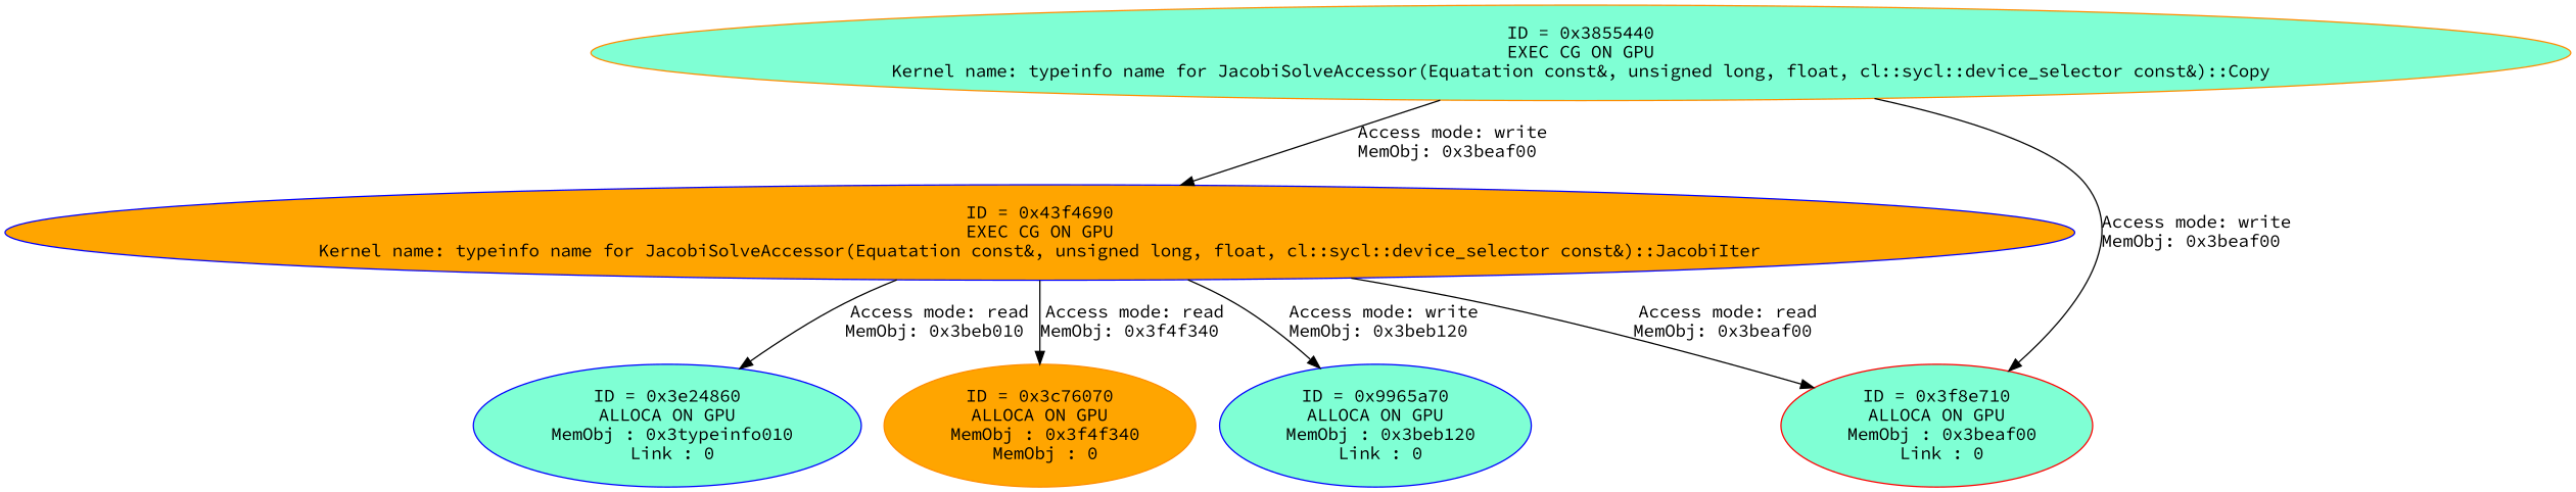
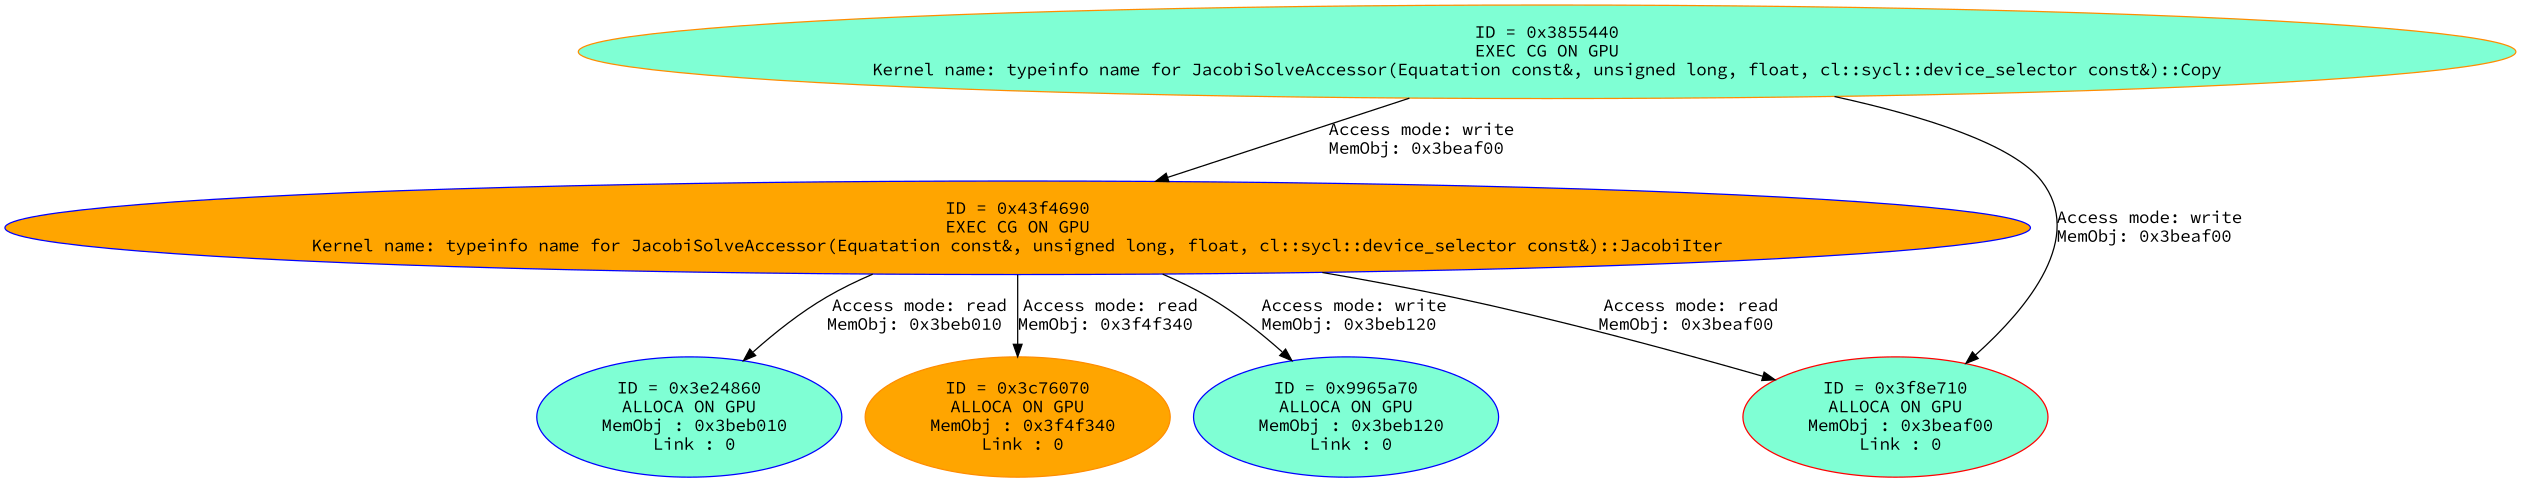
  strict digraph {
    fontname="Source Code Pro"
    node [color=blue fillcolor=aquamarine fontname="Source Code Pro" style=filled]
    edge [fontname="Source Code Pro"]
    n1 [color=darkorange label="ID = 0x3855440\nEXEC CG ON GPU\nKernel name: typeinfo name for JacobiSolveAccessor(Equatation const&, unsigned long, float, cl::sycl::device_selector const&)::Copy\n"]
    n2 [fillcolor=orange label="ID = 0x43f4690\nEXEC CG ON GPU\nKernel name: typeinfo name for JacobiSolveAccessor(Equatation const&, unsigned long, float, cl::sycl::device_selector const&)::JacobiIter\n"]
    n3 [color=red label="ID = 0x3f8e710\nALLOCA ON GPU\n MemObj : 0x3beaf00\n Link : 0\n"]
-   n4 [label="ID = 0x3e24860\nALLOCA ON GPU\n MemObj : 0x3typeinfo010\n Link : 0\n"]
-   n5 [color=darkorange fillcolor=orange label="ID = 0x3c76070\nALLOCA ON GPU\n MemObj : 0x3f4f340\n MemObj : 0\n"]
+   n4 [label="ID = 0x3e24860\nALLOCA ON GPU\n MemObj : 0x3beb010\n Link : 0\n"]
+   n5 [color=darkorange fillcolor=orange label="ID = 0x3c76070\nALLOCA ON GPU\n MemObj : 0x3f4f340\n Link : 0\n"]
    n6 [label="ID = 0x9965a70\nALLOCA ON GPU\n MemObj : 0x3beb120\n Link : 0\n"]
    n1 -> n2 [label="Access mode: write\nMemObj: 0x3beaf00 "]
    n1 -> n3 [label="Access mode: write\nMemObj: 0x3beaf00 "]
    n2 -> n3 [label="Access mode: read\nMemObj: 0x3beaf00 "]
    n2 -> n4 [label="Access mode: read\nMemObj: 0x3beb010 "]
    n2 -> n5 [label="Access mode: read\nMemObj: 0x3f4f340 "]
    n2 -> n6 [label="Access mode: write\nMemObj: 0x3beb120 "]
  }
